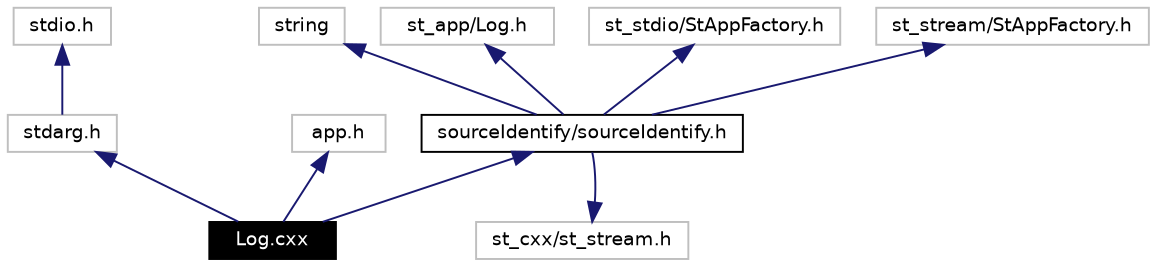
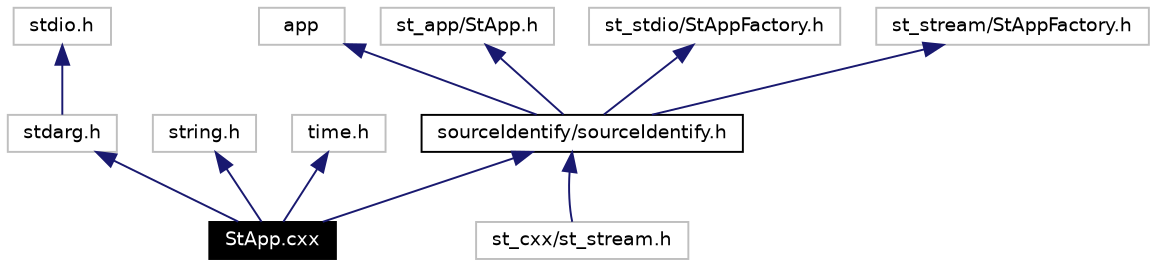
  digraph {
    node [color=grey75 fontname=Helvetica fontsize=10 shape=box]
    edge [color=midnightblue dir=back fontname=Helvetica fontsize=10 style=solid]
-   n1 [color=black fontcolor=white height=0.2 label="Log.cxx" style=filled width=0.4]
+   n1 [color=black fontcolor=white height=0.2 label="StApp.cxx" style=filled width=0.4]
    n2 [height=0.2 label="stdio.h" width=0.4]
    n3 [height=0.2 label="stdarg.h" width=0.4]
-   n5 [height=0.2 label="app.h" width=0.4]
+   n4 [height=0.2 label="string.h" width=0.4]
+   n5 [height=0.2 label="time.h" width=0.4]
    n6 [color=black height=0.2 label="sourceIdentify/sourceIdentify.h" width=0.4]
-   n7 [height=0.2 label=string width=0.4]
-   n8 [height=0.2 label="st_app/Log.h" width=0.4]
+   n7 [height=0.2 label=app width=0.4]
+   n8 [height=0.2 label="st_app/StApp.h" width=0.4]
    n9 [height=0.2 label="st_stdio/StAppFactory.h" width=0.4]
    n10 [height=0.2 label="st_stream/StAppFactory.h" width=0.4]
    n11 [height=0.2 label="st_cxx/st_stream.h" width=0.4]
    n2 -> n3
    n3 -> n1
+   n4 -> n1
    n5 -> n1
    n6 -> n1
    n7 -> n6
    n8 -> n6
    n9 -> n6
    n10 -> n6
-   n11 -> n6
+   n6 -> n11
  }
